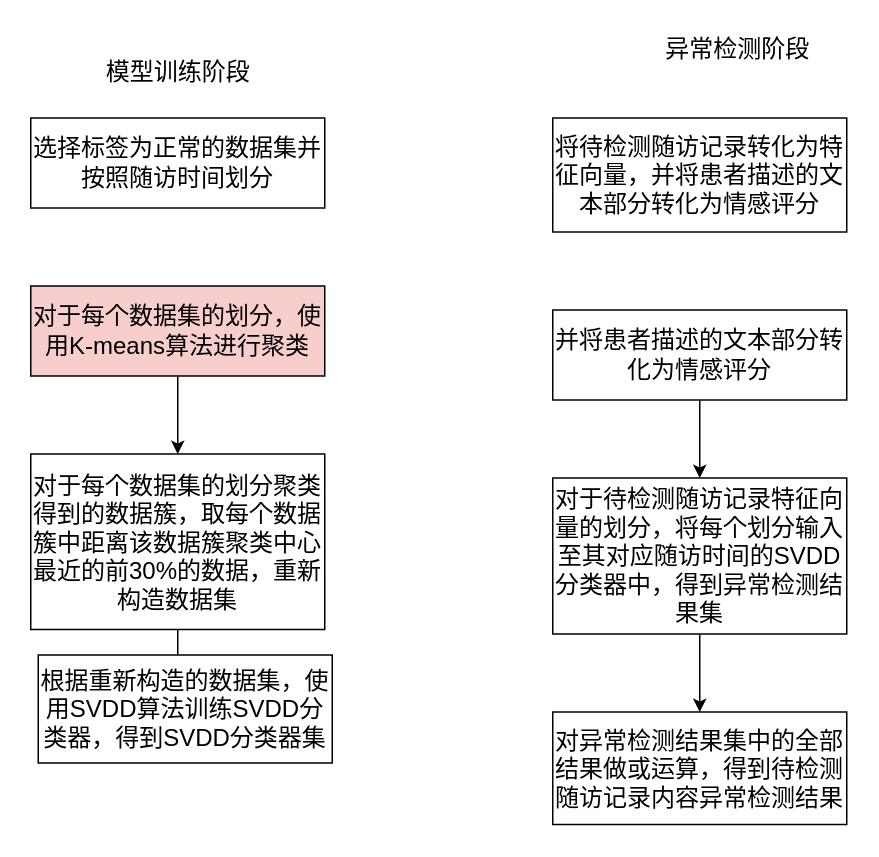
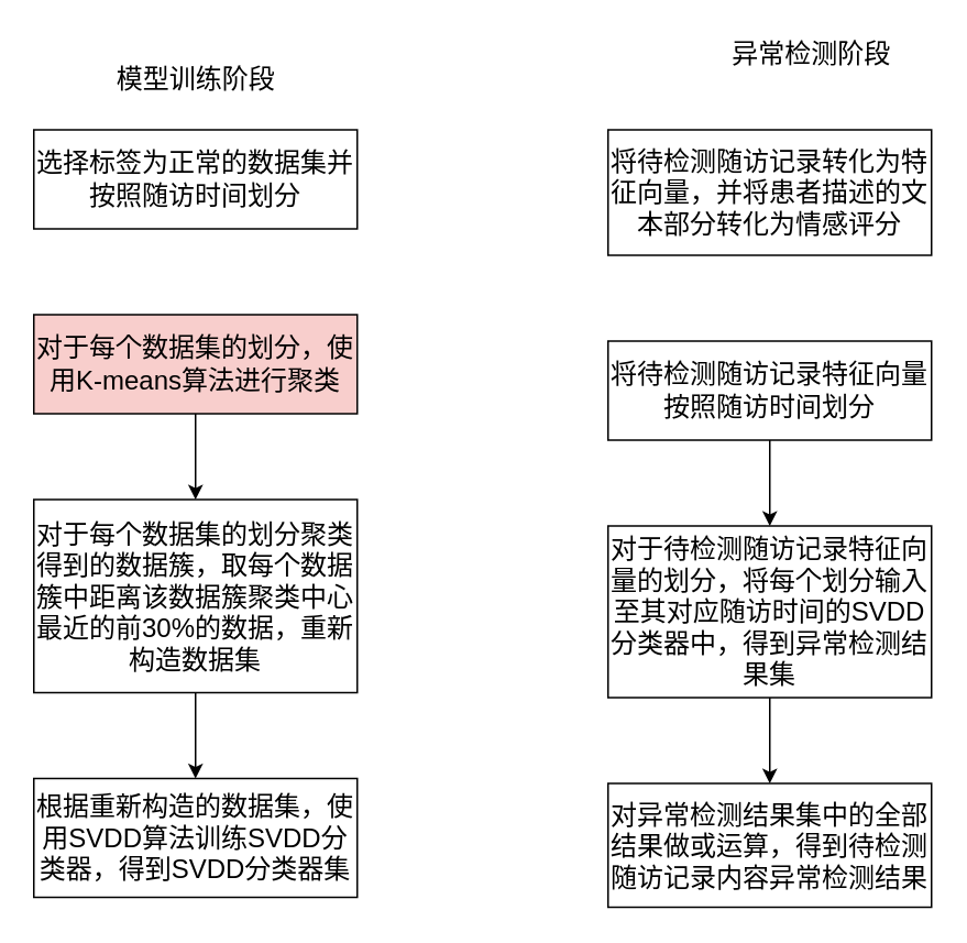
  <mxCell id="0" />
  <mxCell id="1" parent="0" />
  <mxCell id="2" value="选择标签为正常的数据集并按照随访时间划分" style="rounded=0;whiteSpace=wrap;html=1;fontSize=16;" vertex="1" parent="1"><mxGeometry x="20" y="78" width="196" height="60" as="geometry" /></mxCell>
  <mxCell id="3" value="模型训练阶段" style="text;html=1;align=center;verticalAlign=middle;resizable=0;points=[];autosize=1;strokeColor=none;fillColor=none;fontSize=16;" vertex="1" parent="1"><mxGeometry x="65" y="35" width="106" height="23" as="geometry" /></mxCell>
  <mxCell id="4" value="" style="edgeStyle=orthogonalEdgeStyle;rounded=0;orthogonalLoop=1;jettySize=auto;html=1;fontSize=16;" edge="1" parent="1" source="5" target="7"><mxGeometry relative="1" as="geometry" /></mxCell>
  <mxCell id="5" value="对于每个数据集的划分，使用K-means算法进行聚类" style="rounded=0;whiteSpace=wrap;html=1;fontSize=16;fillColor=#f8cecc;" vertex="1" parent="1"><mxGeometry x="20" y="190" width="196" height="60" as="geometry" /></mxCell>
  <mxCell id="6" value="" style="edgeStyle=orthogonalEdgeStyle;rounded=0;orthogonalLoop=1;jettySize=auto;html=1;fontSize=16;" edge="1" parent="1" source="7" target="8"><mxGeometry relative="1" as="geometry" /></mxCell>
  <mxCell id="7" value="对于每个数据集的划分聚类得到的数据簇，取每个数据簇中距离该数据簇聚类中心最近的前30%的数据，重新构造数据集" style="rounded=0;whiteSpace=wrap;html=1;fontSize=16;" vertex="1" parent="1"><mxGeometry x="20" y="302" width="196" height="117" as="geometry" /></mxCell>
- <mxCell id="8" value="根据重新构造的数据集，使用SVDD算法训练SVDD分类器，得到SVDD分类器集" style="rounded=0;whiteSpace=wrap;html=1;fontSize=16;" vertex="1" parent="1"><mxGeometry x="25" y="436" width="196" height="72" as="geometry" /></mxCell>
+ <mxCell id="8" value="根据重新构造的数据集，使用SVDD算法训练SVDD分类器，得到SVDD分类器集" style="rounded=0;whiteSpace=wrap;html=1;fontSize=16;" vertex="1" parent="1"><mxGeometry x="20" y="471" width="196" height="72" as="geometry" /></mxCell>
  <mxCell id="9" value="将待检测随访记录转化为特征向量，并将患者描述的文本部分转化为情感评分" style="rounded=0;whiteSpace=wrap;html=1;fontSize=16;" vertex="1" parent="1"><mxGeometry x="368" y="78" width="196" height="76" as="geometry" /></mxCell>
  <mxCell id="10" value="异常检测阶段" style="text;html=1;align=center;verticalAlign=middle;resizable=0;points=[];autosize=1;strokeColor=none;fillColor=none;fontSize=16;" vertex="1" parent="1"><mxGeometry x="438" y="20" width="106" height="23" as="geometry" /></mxCell>
  <mxCell id="11" value="" style="edgeStyle=orthogonalEdgeStyle;rounded=0;orthogonalLoop=1;jettySize=auto;html=1;fontSize=16;" edge="1" parent="1" source="12" target="14"><mxGeometry relative="1" as="geometry" /></mxCell>
- <mxCell id="12" value="并将患者描述的文本部分转化为情感评分" style="rounded=0;whiteSpace=wrap;html=1;fontSize=16;" vertex="1" parent="1"><mxGeometry x="368" y="206" width="196" height="60" as="geometry" /></mxCell>
+ <mxCell id="12" value="将待检测随访记录特征向量按照随访时间划分" style="rounded=0;whiteSpace=wrap;html=1;fontSize=16;" vertex="1" parent="1"><mxGeometry x="368" y="206" width="196" height="60" as="geometry" /></mxCell>
  <mxCell id="13" value="" style="edgeStyle=orthogonalEdgeStyle;rounded=0;orthogonalLoop=1;jettySize=auto;html=1;fontSize=16;" edge="1" parent="1" source="14" target="15"><mxGeometry relative="1" as="geometry" /></mxCell>
  <mxCell id="14" value="对于待检测随访记录特征向量的划分，将每个划分输入至其对应随访时间的SVDD分类器中，得到异常检测结果集" style="rounded=0;whiteSpace=wrap;html=1;fontSize=16;" vertex="1" parent="1"><mxGeometry x="368" y="318" width="196" height="104" as="geometry" /></mxCell>
  <mxCell id="15" value="对异常检测结果集中的全部结果做或运算，得到待检测随访记录内容异常检测结果" style="rounded=0;whiteSpace=wrap;html=1;fontSize=16;" vertex="1" parent="1"><mxGeometry x="368" y="474" width="196" height="75" as="geometry" /></mxCell>
